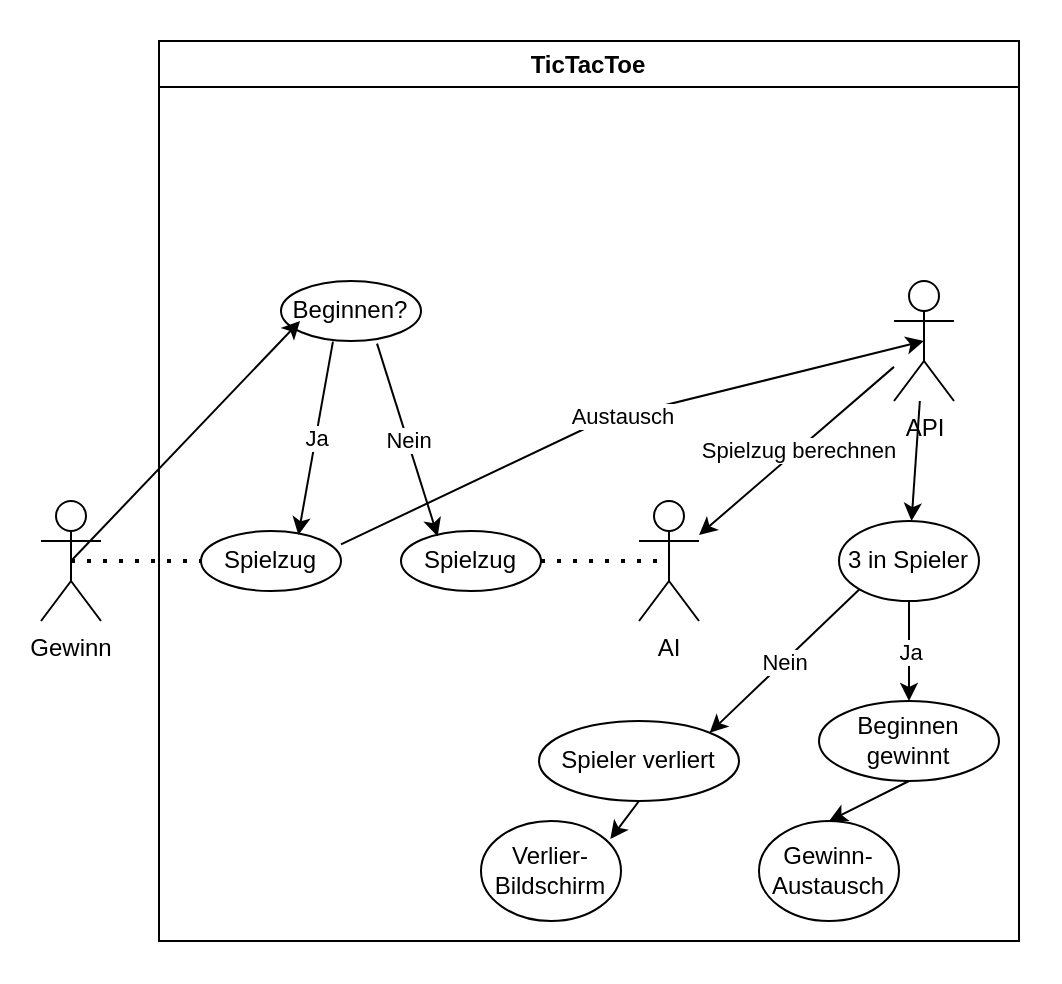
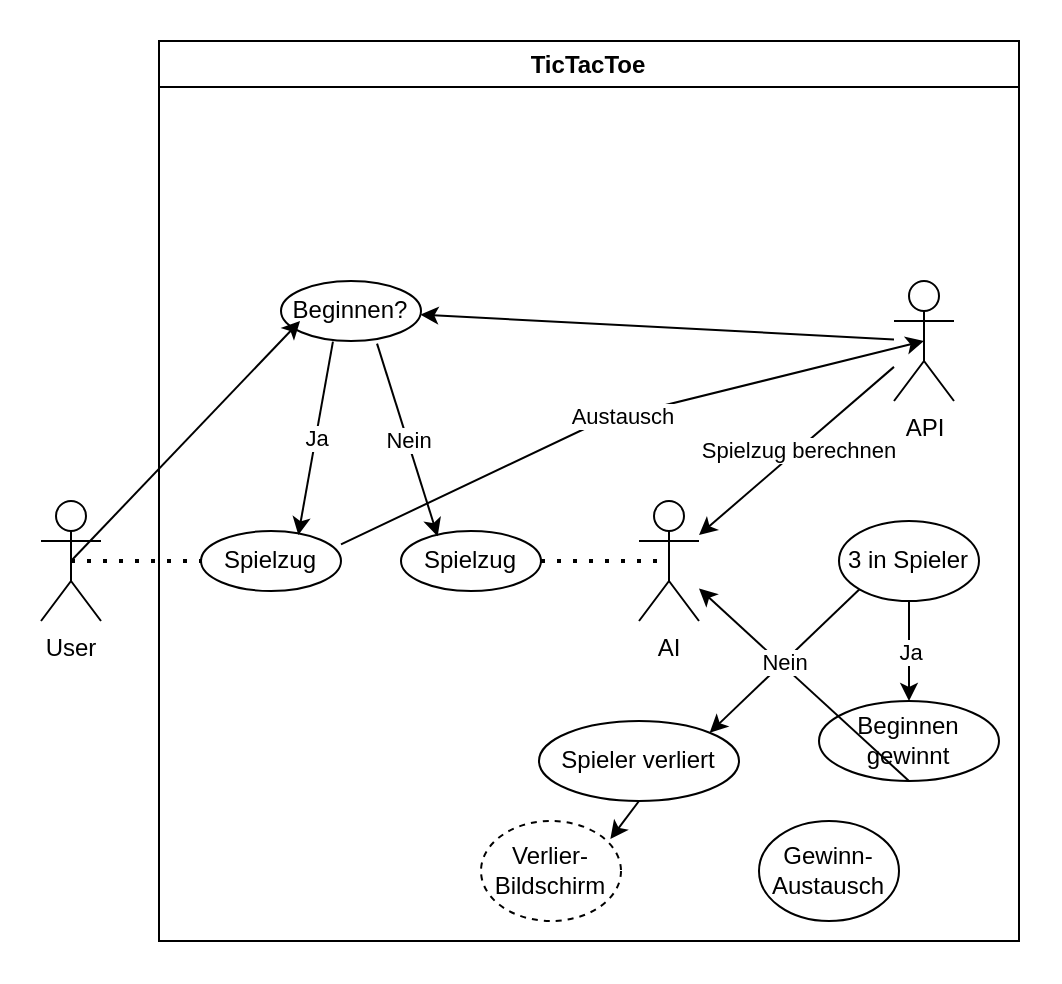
  <mxCell id="0" />
  <mxCell id="1" parent="0" />
- <mxCell id="2" value="Gewinn" style="shape=umlActor;verticalLabelPosition=bottom;verticalAlign=top;html=1;outlineConnect=0;" vertex="1" parent="1"><mxGeometry x="20" y="250" width="30" height="60" as="geometry" /></mxCell>
+ <mxCell id="2" value="User" style="shape=umlActor;verticalLabelPosition=bottom;verticalAlign=top;html=1;outlineConnect=0;" vertex="1" parent="1"><mxGeometry x="20" y="250" width="30" height="60" as="geometry" /></mxCell>
  <mxCell id="3" value="Beginnen?" style="ellipse;whiteSpace=wrap;html=1;" vertex="1" parent="1"><mxGeometry x="140" y="140" width="70" height="30" as="geometry" /></mxCell>
  <mxCell id="4" value="" style="endArrow=classic;html=1;rounded=0;exitX=0.5;exitY=0.5;exitDx=0;exitDy=0;exitPerimeter=0;entryX=0.136;entryY=0.667;entryDx=0;entryDy=0;entryPerimeter=0;" edge="1" parent="1" source="2" target="3"><mxGeometry width="50" height="50" relative="1" as="geometry"><mxPoint x="300" y="240" as="sourcePoint" /><mxPoint x="350" y="190" as="targetPoint" /></mxGeometry></mxCell>
  <mxCell id="5" value="Spielzug" style="ellipse;whiteSpace=wrap;html=1;" vertex="1" parent="1"><mxGeometry x="100" y="265" width="70" height="30" as="geometry" /></mxCell>
  <mxCell id="6" value="" style="endArrow=classic;html=1;rounded=0;exitX=0.371;exitY=1.011;exitDx=0;exitDy=0;exitPerimeter=0;entryX=0.695;entryY=0.067;entryDx=0;entryDy=0;entryPerimeter=0;" edge="1" parent="1" source="3" target="5"><mxGeometry relative="1" as="geometry"><mxPoint x="190" y="240" as="sourcePoint" /><mxPoint x="290" y="240" as="targetPoint" /></mxGeometry></mxCell>
  <mxCell id="7" value="Ja" style="edgeLabel;resizable=0;html=1;align=center;verticalAlign=middle;" connectable="0" vertex="1" parent="6"><mxGeometry relative="1" as="geometry" /></mxCell>
  <mxCell id="8" value="Spielzug" style="ellipse;whiteSpace=wrap;html=1;" vertex="1" parent="1"><mxGeometry x="200" y="265" width="70" height="30" as="geometry" /></mxCell>
  <mxCell id="9" value="" style="endArrow=none;dashed=1;html=1;dashPattern=1 3;strokeWidth=2;rounded=0;exitX=0.5;exitY=0.5;exitDx=0;exitDy=0;exitPerimeter=0;entryX=0;entryY=0.5;entryDx=0;entryDy=0;" edge="1" parent="1" source="2" target="5"><mxGeometry width="50" height="50" relative="1" as="geometry"><mxPoint x="220" y="260" as="sourcePoint" /><mxPoint x="270" y="210" as="targetPoint" /></mxGeometry></mxCell>
  <mxCell id="10" value="" style="endArrow=none;dashed=1;html=1;dashPattern=1 3;strokeWidth=2;rounded=0;exitX=1;exitY=0.5;exitDx=0;exitDy=0;entryX=0.5;entryY=0.5;entryDx=0;entryDy=0;entryPerimeter=0;" edge="1" parent="1" source="8" target="16"><mxGeometry width="50" height="50" relative="1" as="geometry"><mxPoint x="220" y="260" as="sourcePoint" /><mxPoint x="270" y="210" as="targetPoint" /></mxGeometry></mxCell>
  <mxCell id="11" value="" style="endArrow=classic;html=1;rounded=0;exitX=0.686;exitY=1.044;exitDx=0;exitDy=0;exitPerimeter=0;entryX=0.262;entryY=0.089;entryDx=0;entryDy=0;entryPerimeter=0;" edge="1" parent="1" source="3" target="8"><mxGeometry relative="1" as="geometry"><mxPoint x="175.97" y="180.33" as="sourcePoint" /><mxPoint x="158.65" y="277.01" as="targetPoint" /></mxGeometry></mxCell>
  <mxCell id="12" value="Nein" style="edgeLabel;resizable=0;html=1;align=center;verticalAlign=middle;" connectable="0" vertex="1" parent="11"><mxGeometry relative="1" as="geometry" /></mxCell>
  <mxCell id="13" value="" style="endArrow=classic;html=1;rounded=0;entryX=0.5;entryY=0.5;entryDx=0;entryDy=0;entryPerimeter=0;exitX=1;exitY=0.222;exitDx=0;exitDy=0;exitPerimeter=0;" edge="1" parent="1" source="5" target="17"><mxGeometry relative="1" as="geometry"><mxPoint x="200" y="280" as="sourcePoint" /><mxPoint x="300" y="280" as="targetPoint" /><Array as="points"><mxPoint x="300" y="210" /></Array></mxGeometry></mxCell>
  <mxCell id="14" value="Austausch" style="edgeLabel;resizable=0;html=1;align=center;verticalAlign=middle;" connectable="0" vertex="1" parent="13"><mxGeometry relative="1" as="geometry" /></mxCell>
  <mxCell id="15" value="TicTacToe" style="swimlane;" vertex="1" parent="1"><mxGeometry x="79" y="20" width="430" height="450" as="geometry" /></mxCell>
  <mxCell id="16" value="AI" style="shape=umlActor;verticalLabelPosition=bottom;verticalAlign=top;html=1;outlineConnect=0;" vertex="1" parent="15"><mxGeometry x="240" y="230" width="30" height="60" as="geometry" /></mxCell>
  <mxCell id="17" value="API" style="shape=umlActor;verticalLabelPosition=bottom;verticalAlign=top;html=1;outlineConnect=0;" vertex="1" parent="15"><mxGeometry x="367.5" y="120" width="30" height="60" as="geometry" /></mxCell>
  <mxCell id="18" value="" style="endArrow=classic;html=1;rounded=0;" edge="1" parent="15" source="17" target="16"><mxGeometry relative="1" as="geometry"><mxPoint x="157.5" y="300" as="sourcePoint" /><mxPoint x="300" y="256" as="targetPoint" /></mxGeometry></mxCell>
  <mxCell id="19" value="Spielzug berechnen" style="edgeLabel;resizable=0;html=1;align=center;verticalAlign=middle;" connectable="0" vertex="1" parent="18"><mxGeometry relative="1" as="geometry" /></mxCell>
  <mxCell id="20" value="Beginnen gewinnt" style="ellipse;whiteSpace=wrap;html=1;" vertex="1" parent="15"><mxGeometry x="330" y="330" width="90" height="40" as="geometry" /></mxCell>
  <mxCell id="21" value="Gewinn- Austausch" style="ellipse;whiteSpace=wrap;html=1;" vertex="1" parent="15"><mxGeometry x="300" y="390" width="70" height="50" as="geometry" /></mxCell>
- <mxCell id="22" value="" style="endArrow=classic;html=1;rounded=0;sketch=0;jumpStyle=none;exitX=0.5;exitY=1;exitDx=0;exitDy=0;entryX=0.5;entryY=0;entryDx=0;entryDy=0;" edge="1" parent="15" source="20" target="21"><mxGeometry width="50" height="50" relative="1" as="geometry"><mxPoint x="140" y="310" as="sourcePoint" /><mxPoint x="190" y="260" as="targetPoint" /></mxGeometry></mxCell>
+ <mxCell id="22" value="" style="endArrow=classic;html=1;rounded=0;sketch=0;jumpStyle=none;exitX=0.5;exitY=1;exitDx=0;exitDy=0;" edge="1" parent="15" source="20" target="16"><mxGeometry width="50" height="50" relative="1" as="geometry"><mxPoint x="140" y="310" as="sourcePoint" /><mxPoint x="190" y="260" as="targetPoint" /></mxGeometry></mxCell>
  <mxCell id="23" value="3 in Spieler" style="ellipse;whiteSpace=wrap;html=1;" vertex="1" parent="15"><mxGeometry x="340" y="240" width="70" height="40" as="geometry" /></mxCell>
- <mxCell id="24" value="" style="endArrow=classic;html=1;rounded=0;sketch=0;jumpStyle=none;" edge="1" parent="15" source="17" target="23"><mxGeometry width="50" height="50" relative="1" as="geometry"><mxPoint x="140" y="310" as="sourcePoint" /><mxPoint x="190" y="260" as="targetPoint" /></mxGeometry></mxCell>
+ <mxCell id="24" value="" style="endArrow=classic;html=1;rounded=0;sketch=0;jumpStyle=none;" edge="1" parent="15" source="17" target="3"><mxGeometry width="50" height="50" relative="1" as="geometry"><mxPoint x="140" y="310" as="sourcePoint" /><mxPoint x="190" y="260" as="targetPoint" /></mxGeometry></mxCell>
  <mxCell id="25" value="" style="endArrow=classic;html=1;rounded=0;sketch=0;jumpStyle=none;entryX=0.5;entryY=0;entryDx=0;entryDy=0;exitX=0.5;exitY=1;exitDx=0;exitDy=0;" edge="1" parent="15" source="23" target="20"><mxGeometry relative="1" as="geometry"><mxPoint x="310" y="310" as="sourcePoint" /><mxPoint x="410" y="310" as="targetPoint" /></mxGeometry></mxCell>
  <mxCell id="26" value="Ja" style="edgeLabel;resizable=0;html=1;align=center;verticalAlign=middle;" connectable="0" vertex="1" parent="25"><mxGeometry relative="1" as="geometry" /></mxCell>
  <mxCell id="27" value="Spieler verliert" style="ellipse;whiteSpace=wrap;html=1;" vertex="1" parent="15"><mxGeometry x="190" y="340" width="100" height="40" as="geometry" /></mxCell>
  <mxCell id="28" value="" style="endArrow=classic;html=1;rounded=0;sketch=0;jumpStyle=none;entryX=1;entryY=0;entryDx=0;entryDy=0;exitX=0;exitY=1;exitDx=0;exitDy=0;" edge="1" parent="15" source="23" target="27"><mxGeometry relative="1" as="geometry"><mxPoint x="100" y="320" as="sourcePoint" /><mxPoint x="200" y="320" as="targetPoint" /></mxGeometry></mxCell>
  <mxCell id="29" value="Nein&lt;br&gt;" style="edgeLabel;resizable=0;html=1;align=center;verticalAlign=middle;" connectable="0" vertex="1" parent="28"><mxGeometry relative="1" as="geometry" /></mxCell>
- <mxCell id="30" value="Verlier- Bildschirm" style="ellipse;whiteSpace=wrap;html=1;" vertex="1" parent="15"><mxGeometry x="161" y="390" width="70" height="50" as="geometry" /></mxCell>
+ <mxCell id="30" value="Verlier- Bildschirm" style="ellipse;whiteSpace=wrap;html=1;dashed=1;" vertex="1" parent="15"><mxGeometry x="161" y="390" width="70" height="50" as="geometry" /></mxCell>
  <mxCell id="31" value="" style="endArrow=classic;html=1;rounded=0;sketch=0;jumpStyle=none;exitX=0.5;exitY=1;exitDx=0;exitDy=0;entryX=0.924;entryY=0.18;entryDx=0;entryDy=0;entryPerimeter=0;" edge="1" parent="15" source="27" target="30"><mxGeometry width="50" height="50" relative="1" as="geometry"><mxPoint x="140" y="290" as="sourcePoint" /><mxPoint x="190" y="240" as="targetPoint" /></mxGeometry></mxCell>
